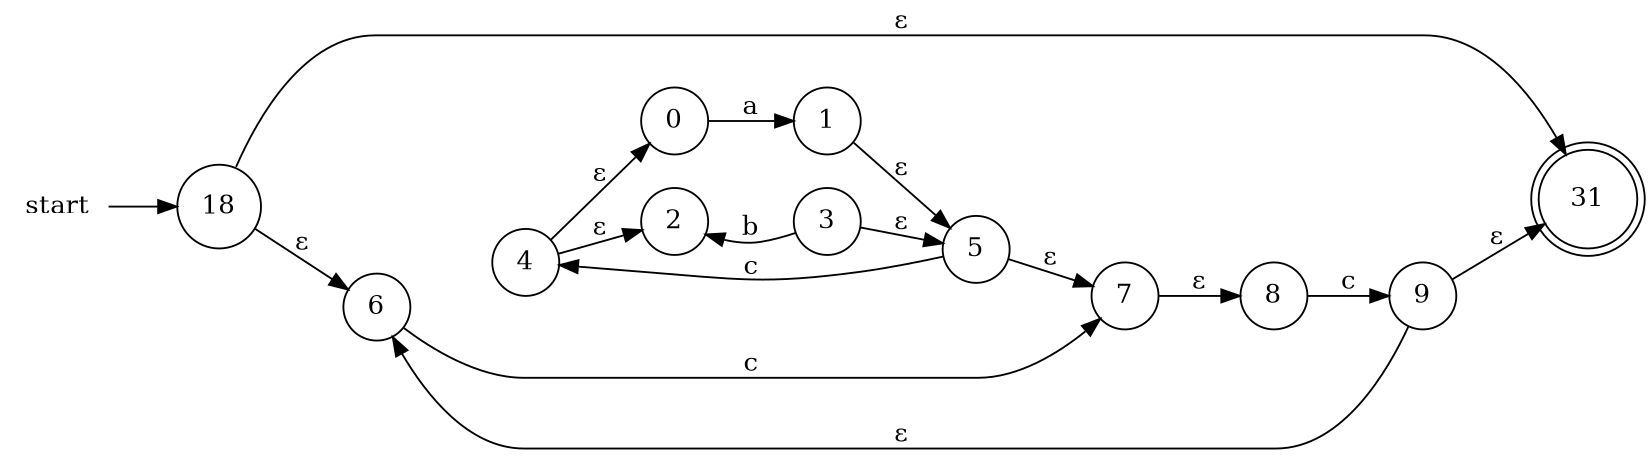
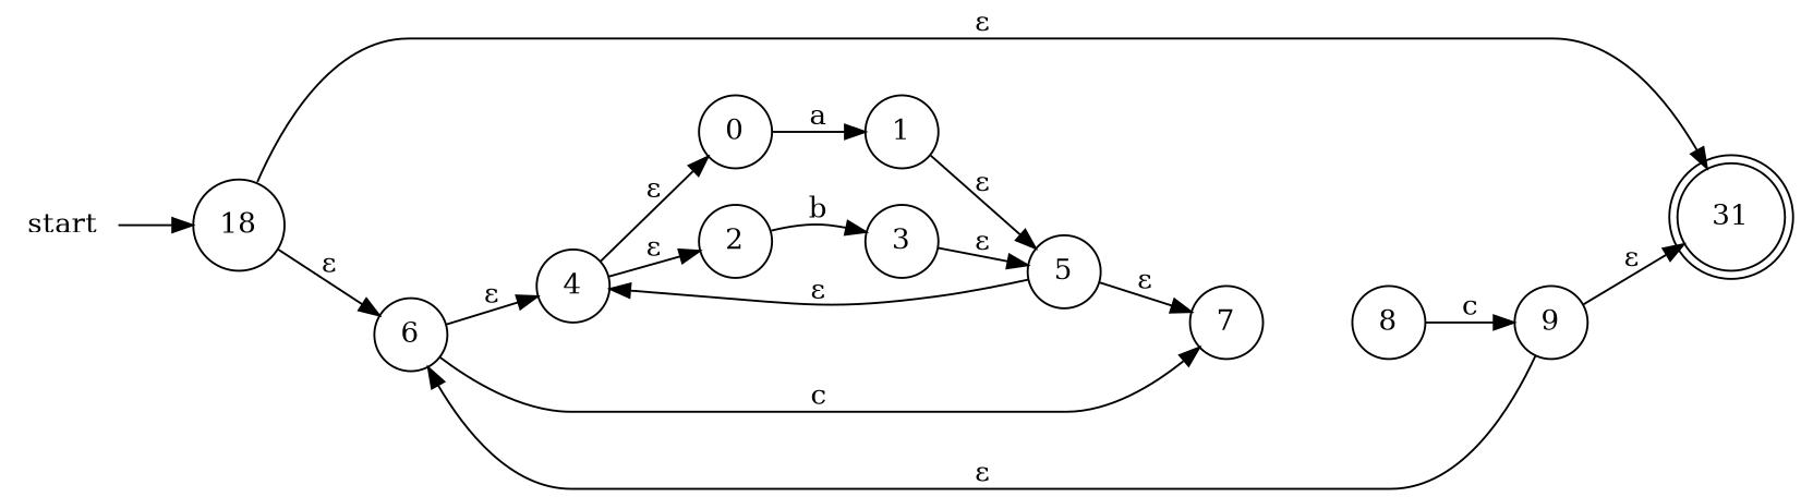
  digraph {
    rankdir=LR
    node [shape=circle]
    start [shape=none]
    n2 [label=18]
    n3 [label=31 shape=doublecircle]
    6
    4
    7
    0
    2
    8
    1
    3
    9
    5
    start -> n2
    n2 -> n3 [label="ε"]
    n2 -> 6 [label="ε"]
+   6 -> 4 [label="ε"]
    6 -> 7 [label=c]
    4 -> 0 [label="ε"]
    4 -> 2 [label="ε"]
-   7 -> 8 [label="ε"]
    0 -> 1 [label=a]
-   3 -> 2 [label=b]
+   2 -> 3 [label=b]
    8 -> 9 [label=c]
    1 -> 5 [label="ε"]
    3 -> 5 [label="ε"]
    9 -> n3 [label="ε"]
    9 -> 6 [label="ε"]
-   5 -> 4 [label=c]
+   5 -> 4 [label="ε"]
    5 -> 7 [label="ε"]
  }
